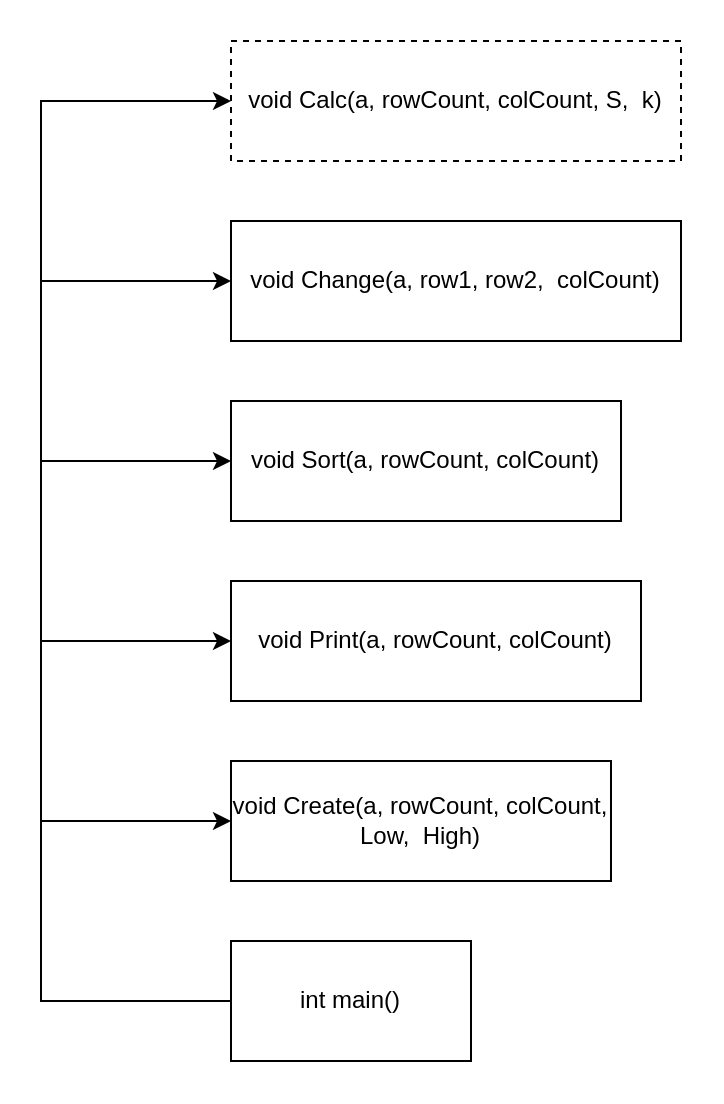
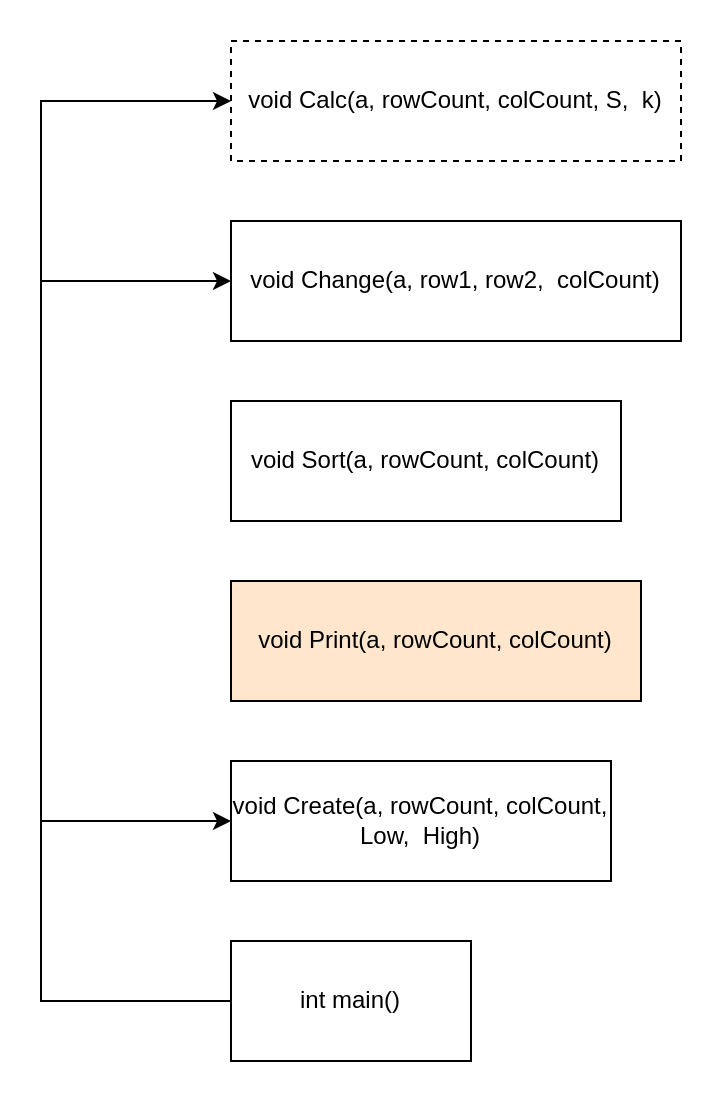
  <mxCell id="0" />
  <mxCell id="1" parent="0" />
  <mxCell id="2" value="" style="edgeStyle=orthogonalEdgeStyle;rounded=0;orthogonalLoop=1;jettySize=auto;html=1;entryX=0;entryY=0.5;entryDx=0;entryDy=0;exitX=0;exitY=0.5;exitDx=0;exitDy=0;" edge="1" parent="1" source="7" target="8"><mxGeometry relative="1" as="geometry"><mxPoint x="-20" y="420" as="targetPoint" /><Array as="points"><mxPoint x="20" y="500" /><mxPoint x="20" y="410" /></Array></mxGeometry></mxCell>
- <mxCell id="3" style="edgeStyle=orthogonalEdgeStyle;rounded=0;orthogonalLoop=1;jettySize=auto;html=1;exitX=0;exitY=0.5;exitDx=0;exitDy=0;entryX=0;entryY=0.5;entryDx=0;entryDy=0;" edge="1" parent="1" source="7" target="9"><mxGeometry relative="1" as="geometry"><Array as="points"><mxPoint x="20" y="500" /><mxPoint x="20" y="320" /></Array></mxGeometry></mxCell>
- <mxCell id="4" style="edgeStyle=orthogonalEdgeStyle;rounded=0;orthogonalLoop=1;jettySize=auto;html=1;exitX=0;exitY=0.5;exitDx=0;exitDy=0;entryX=0;entryY=0.5;entryDx=0;entryDy=0;" edge="1" parent="1" source="7" target="10"><mxGeometry relative="1" as="geometry"><Array as="points"><mxPoint x="20" y="500" /><mxPoint x="20" y="230" /></Array></mxGeometry></mxCell>
  <mxCell id="5" style="edgeStyle=orthogonalEdgeStyle;rounded=0;orthogonalLoop=1;jettySize=auto;html=1;exitX=0;exitY=0.5;exitDx=0;exitDy=0;entryX=0;entryY=0.5;entryDx=0;entryDy=0;" edge="1" parent="1" source="7" target="11"><mxGeometry relative="1" as="geometry"><Array as="points"><mxPoint x="20" y="500" /><mxPoint x="20" y="140" /></Array></mxGeometry></mxCell>
  <mxCell id="6" style="edgeStyle=orthogonalEdgeStyle;rounded=0;orthogonalLoop=1;jettySize=auto;html=1;exitX=0;exitY=0.5;exitDx=0;exitDy=0;entryX=0;entryY=0.5;entryDx=0;entryDy=0;" edge="1" parent="1" source="7" target="12"><mxGeometry relative="1" as="geometry"><Array as="points"><mxPoint x="20" y="500" /><mxPoint x="20" y="50" /></Array></mxGeometry></mxCell>
  <mxCell id="7" value="int main()" style="rounded=0;whiteSpace=wrap;html=1;" vertex="1" parent="1"><mxGeometry x="115" y="470" width="120" height="60" as="geometry" /></mxCell>
  <mxCell id="8" value="void Create(a, rowCount, colCount, Low,&amp;nbsp; High)" style="rounded=0;whiteSpace=wrap;html=1;" vertex="1" parent="1"><mxGeometry x="115" y="380" width="190" height="60" as="geometry" /></mxCell>
- <mxCell id="9" value="void Print(a, rowCount, colCount)" style="rounded=0;whiteSpace=wrap;html=1;" vertex="1" parent="1"><mxGeometry x="115" y="290" width="205" height="60" as="geometry" /></mxCell>
+ <mxCell id="9" value="void Print(a, rowCount, colCount)" style="rounded=0;whiteSpace=wrap;html=1;fillColor=#ffe6cc;" vertex="1" parent="1"><mxGeometry x="115" y="290" width="205" height="60" as="geometry" /></mxCell>
  <mxCell id="10" value="void Sort(a, rowCount, colCount)" style="rounded=0;whiteSpace=wrap;html=1;" vertex="1" parent="1"><mxGeometry x="115" y="200" width="195" height="60" as="geometry" /></mxCell>
  <mxCell id="11" value="void Change(a, row1, row2,&amp;nbsp; colCount)" style="rounded=0;whiteSpace=wrap;html=1;" vertex="1" parent="1"><mxGeometry x="115" y="110" width="225" height="60" as="geometry" /></mxCell>
  <mxCell id="12" value="void Calc(a, rowCount, colCount, S,&amp;nbsp; k)" style="rounded=0;whiteSpace=wrap;html=1;dashed=1;" vertex="1" parent="1"><mxGeometry x="115" y="20" width="225" height="60" as="geometry" /></mxCell>
